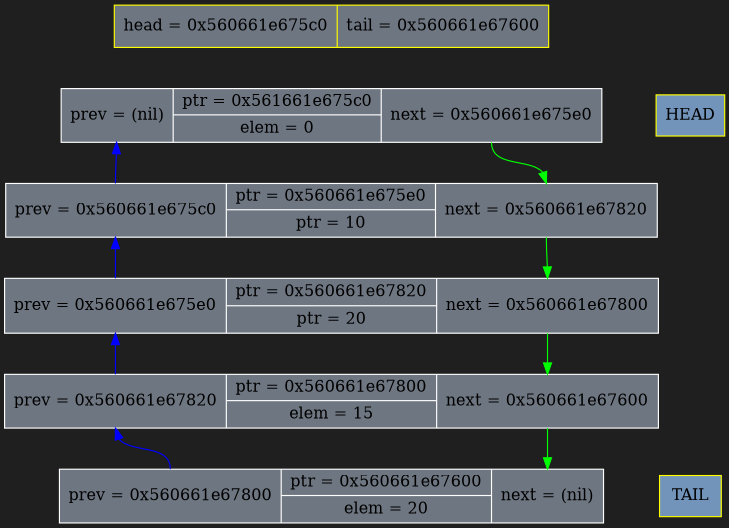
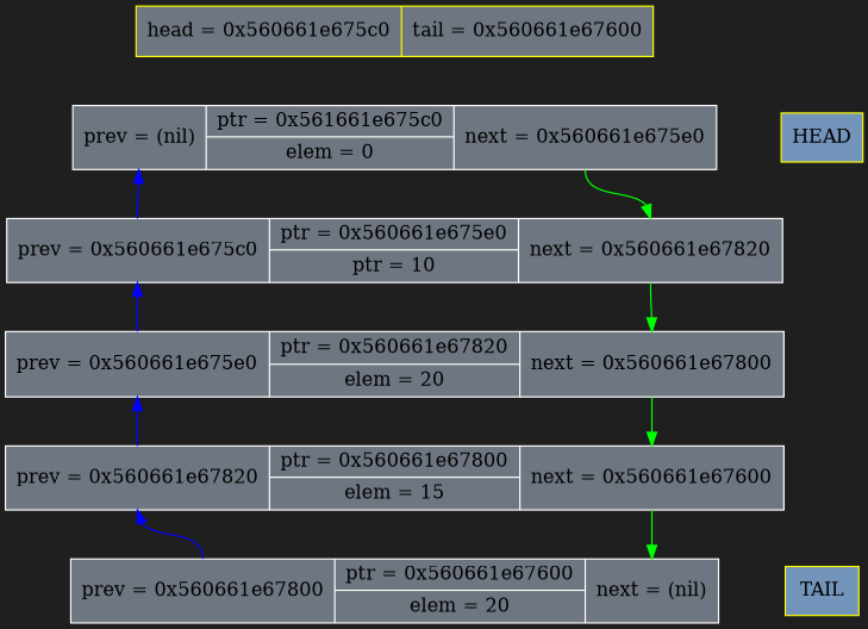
  digraph {
    bgcolor="#1f1f1f"
    node [color=white fillcolor="#6e7681" fontcolor="#000000" fontsize=14 shape=record style=filled]
    edge [color=transparent]
    n1 [label=" <p>prev = (nil) | {<i>ptr = 0x561661e675c0 |<e>elem = 0} | <n>next = 0x560661e675e0}"]
    n2 [color=yellow fillcolor="#7293ba" label=HEAD shape=rect]
    n3 [label=" <p>prev = 0x560661e67800 | {<i>ptr = 0x560661e67600 |<e>elem = 20} | <n>next = (nil)}"]
    n4 [color=yellow fillcolor="#7293ba" label=TAIL shape=rect]
    n5 [label=" <p>prev = 0x560661e675c0 | {<i>ptr = 0x560661e675e0 |<e>ptr = 10} | <n>next = 0x560661e67820}"]
    n6 [label=" <p>prev = 0x560661e67820 | {<i>ptr = 0x560661e67800 |<e>elem = 15} | <n>next = 0x560661e67600}"]
    n7 [color=yellow label=" head = 0x560661e675c0 | tail = 0x560661e67600"]
-   n8 [label=" <p>prev = 0x560661e675e0 | {<i>ptr = 0x560661e67820 |<e>ptr = 20} | <n>next = 0x560661e67800}"]
+   n8 [label=" <p>prev = 0x560661e675e0 | {<i>ptr = 0x560661e67820 |<e>elem = 20} | <n>next = 0x560661e67800}"]
    subgraph sub_1 {
      rank=same
      n1
      n2
    }
    subgraph sub_2 {
      rank=same
      n3
      n4
    }
    n1 -> n5 [arrowtail=none weight=10000]
    n1 -> n5 [color=green headport=n tailport=n]
    n2 -> n4 [weight=100]
    n3 -> n6 [color=blue headport=p tailport=p]
    n5 -> n1 [color=blue headport=p tailport=p]
    n5 -> n8 [arrowtail=none weight=10000]
    n5 -> n8 [color=green headport=n tailport=n]
    n6 -> n3 [arrowtail=none weight=10000]
    n6 -> n3 [color=green headport=n tailport=n]
    n6 -> n8 [color=blue headport=p tailport=p]
    n7 -> n1 [arrowtail=none weight=10000]
    n8 -> n5 [color=blue headport=p tailport=p]
    n8 -> n6 [arrowtail=none weight=10000]
    n8 -> n6 [color=green headport=n tailport=n]
  }
